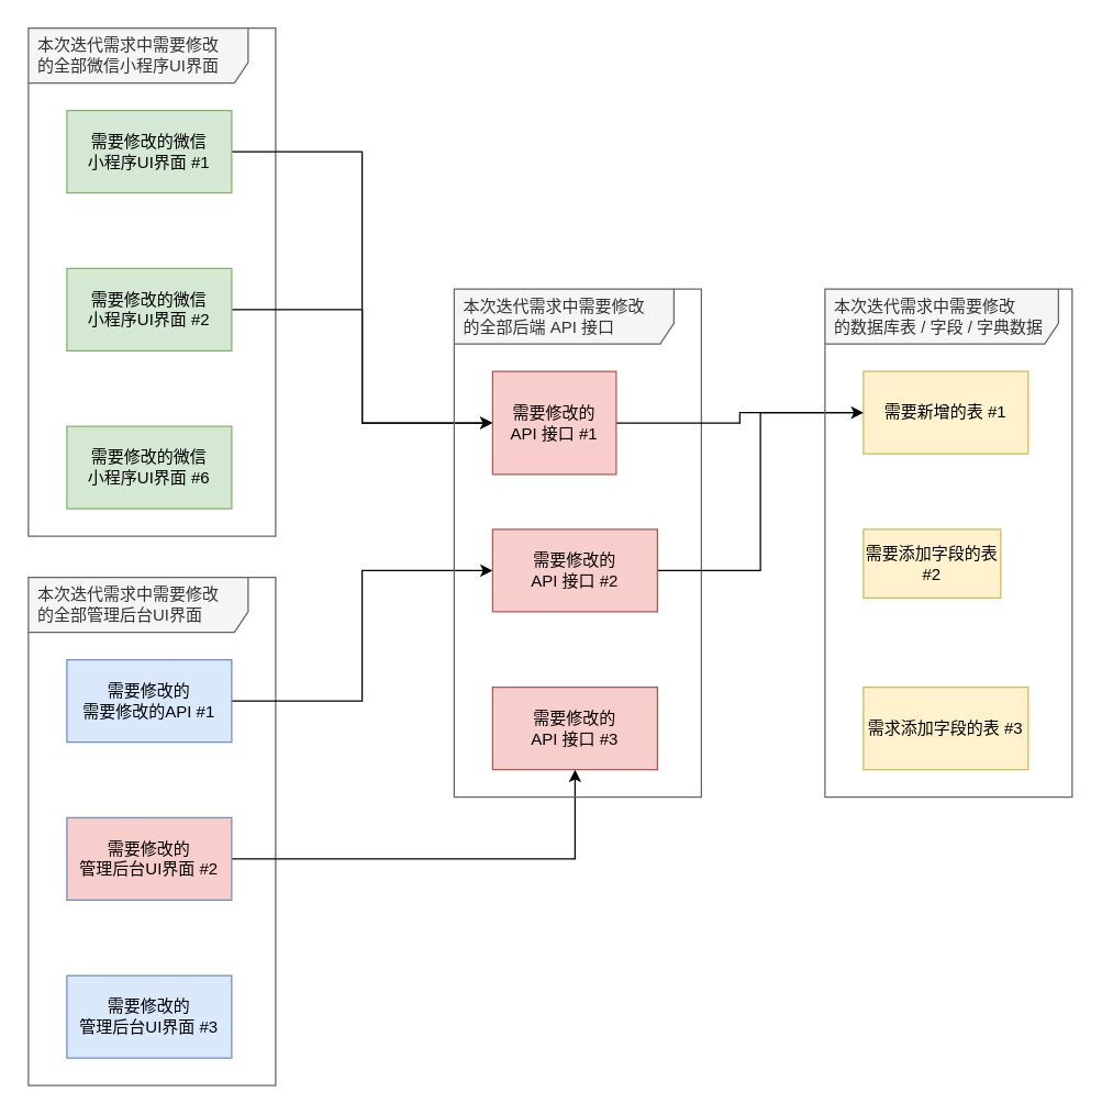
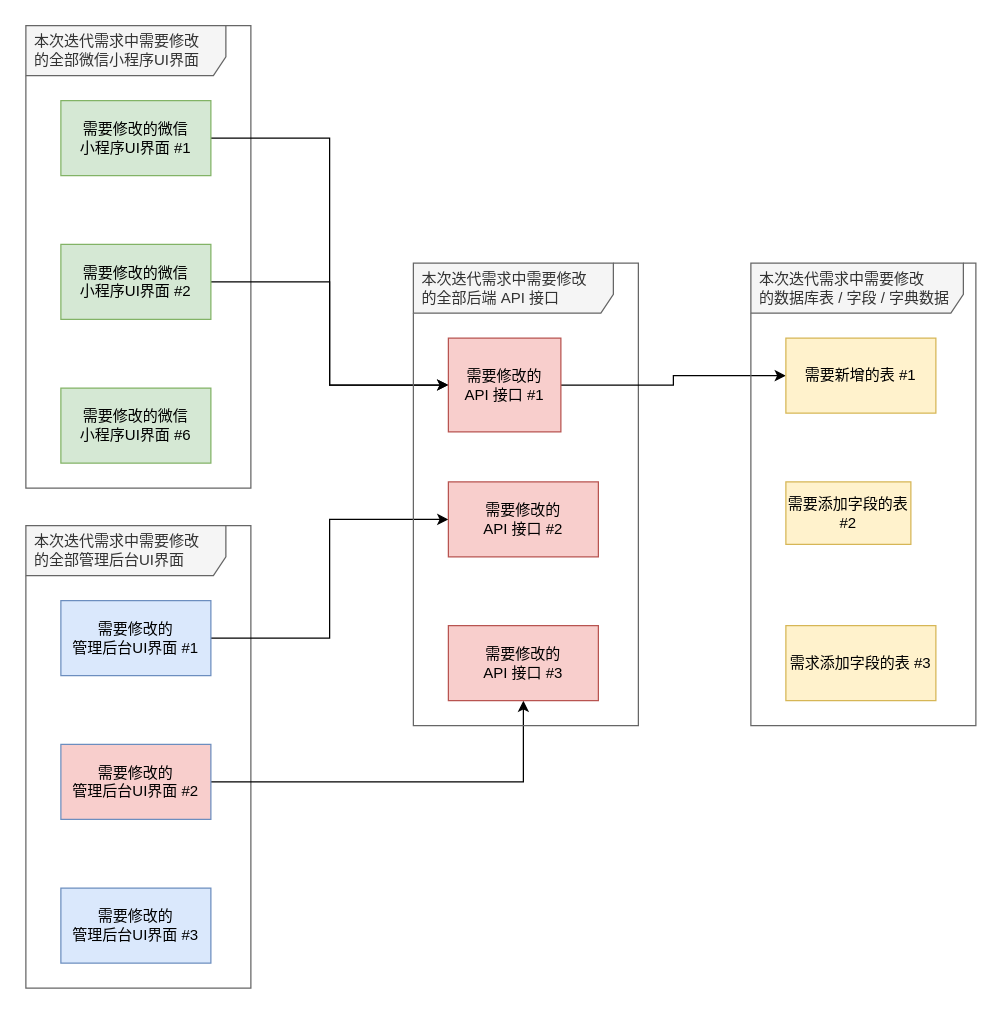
  <mxCell id="0" />
  <mxCell id="1" parent="0" />
  <mxCell id="2" value="本次迭代需求中需要修改&lt;br&gt;的全部微信&lt;span style=&quot;text-align: center;&quot;&gt;小程序UI界面&lt;/span&gt;" style="shape=umlFrame;whiteSpace=wrap;html=1;width=160;height=40;boundedLbl=1;verticalAlign=middle;align=left;spacingLeft=5;fillColor=#f5f5f5;strokeColor=#666666;fontColor=#333333;" vertex="1" parent="1"><mxGeometry x="20" y="20" width="180" height="370" as="geometry" /></mxCell>
  <mxCell id="3" style="edgeStyle=orthogonalEdgeStyle;rounded=0;orthogonalLoop=1;jettySize=auto;html=1;exitX=1;exitY=0.5;exitDx=0;exitDy=0;entryX=0;entryY=0.5;entryDx=0;entryDy=0;" edge="1" parent="1" source="4" target="16"><mxGeometry relative="1" as="geometry" /></mxCell>
  <mxCell id="4" value="需要修改的微信&lt;br&gt;小程序UI界面 #1" style="rounded=0;whiteSpace=wrap;html=1;fillColor=#d5e8d4;strokeColor=#82b366;" vertex="1" parent="1"><mxGeometry x="48" y="80" width="120" height="60" as="geometry" /></mxCell>
  <mxCell id="5" style="edgeStyle=orthogonalEdgeStyle;rounded=0;orthogonalLoop=1;jettySize=auto;html=1;exitX=1;exitY=0.5;exitDx=0;exitDy=0;entryX=0;entryY=0.5;entryDx=0;entryDy=0;" edge="1" parent="1" source="6" target="16"><mxGeometry relative="1" as="geometry" /></mxCell>
  <mxCell id="6" value="需要修改的微信&lt;br&gt;小程序UI界面 #2" style="rounded=0;whiteSpace=wrap;html=1;fillColor=#d5e8d4;strokeColor=#82b366;" vertex="1" parent="1"><mxGeometry x="48" y="195" width="120" height="60" as="geometry" /></mxCell>
  <mxCell id="7" value="需要修改的微信&lt;br&gt;小程序UI界面 #6" style="rounded=0;whiteSpace=wrap;html=1;fillColor=#d5e8d4;strokeColor=#82b366;" vertex="1" parent="1"><mxGeometry x="48" y="310" width="120" height="60" as="geometry" /></mxCell>
  <mxCell id="8" value="本次迭代需求中需要修改&lt;br&gt;的全部管理后台&lt;span style=&quot;text-align: center;&quot;&gt;UI界面&lt;/span&gt;" style="shape=umlFrame;whiteSpace=wrap;html=1;width=160;height=40;boundedLbl=1;verticalAlign=middle;align=left;spacingLeft=5;fillColor=#f5f5f5;strokeColor=#666666;fontColor=#333333;" vertex="1" parent="1"><mxGeometry x="20" y="420" width="180" height="370" as="geometry" /></mxCell>
  <mxCell id="9" style="edgeStyle=orthogonalEdgeStyle;rounded=0;orthogonalLoop=1;jettySize=auto;html=1;exitX=1;exitY=0.5;exitDx=0;exitDy=0;entryX=0;entryY=0.5;entryDx=0;entryDy=0;" edge="1" parent="1" source="10" target="18"><mxGeometry relative="1" as="geometry" /></mxCell>
- <mxCell id="10" value="需要修改的&lt;br&gt;需要修改的API #1" style="rounded=0;whiteSpace=wrap;html=1;fillColor=#dae8fc;strokeColor=#6c8ebf;" vertex="1" parent="1"><mxGeometry x="48" y="480" width="120" height="60" as="geometry" /></mxCell>
+ <mxCell id="10" value="需要修改的&lt;br&gt;管理后台UI界面 #1" style="rounded=0;whiteSpace=wrap;html=1;fillColor=#dae8fc;strokeColor=#6c8ebf;" vertex="1" parent="1"><mxGeometry x="48" y="480" width="120" height="60" as="geometry" /></mxCell>
  <mxCell id="11" style="edgeStyle=orthogonalEdgeStyle;rounded=0;orthogonalLoop=1;jettySize=auto;html=1;exitX=1;exitY=0.5;exitDx=0;exitDy=0;" edge="1" parent="1" source="12" target="19"><mxGeometry relative="1" as="geometry" /></mxCell>
  <mxCell id="12" value="需要修改的&lt;br style=&quot;border-color: var(--border-color);&quot;&gt;管理后台UI界面 #2" style="rounded=0;whiteSpace=wrap;html=1;fillColor=#f8cecc;strokeColor=#6c8ebf;" vertex="1" parent="1"><mxGeometry x="48" y="595" width="120" height="60" as="geometry" /></mxCell>
  <mxCell id="13" value="需要修改的&lt;br style=&quot;border-color: var(--border-color);&quot;&gt;管理后台UI界面 #3" style="rounded=0;whiteSpace=wrap;html=1;fillColor=#dae8fc;strokeColor=#6c8ebf;" vertex="1" parent="1"><mxGeometry x="48" y="710" width="120" height="60" as="geometry" /></mxCell>
  <mxCell id="14" value="本次迭代需求中需要修改&lt;br&gt;的全部后端 API 接口" style="shape=umlFrame;whiteSpace=wrap;html=1;width=160;height=40;boundedLbl=1;verticalAlign=middle;align=left;spacingLeft=5;fillColor=#f5f5f5;strokeColor=#666666;fontColor=#333333;" vertex="1" parent="1"><mxGeometry x="330" y="210" width="180" height="370" as="geometry" /></mxCell>
- <mxCell id="15" style="edgeStyle=orthogonalEdgeStyle;rounded=0;orthogonalLoop=1;jettySize=auto;html=1;exitX=1;exitY=0.5;exitDx=0;exitDy=0;entryX=0;entryY=0.5;entryDx=0;entryDy=0;endArrow=none;" edge="1" parent="1" source="16" target="21"><mxGeometry relative="1" as="geometry" /></mxCell>
+ <mxCell id="15" style="edgeStyle=orthogonalEdgeStyle;rounded=0;orthogonalLoop=1;jettySize=auto;html=1;exitX=1;exitY=0.5;exitDx=0;exitDy=0;entryX=0;entryY=0.5;entryDx=0;entryDy=0;" edge="1" parent="1" source="16" target="21"><mxGeometry relative="1" as="geometry" /></mxCell>
  <mxCell id="16" value="需要修改的&lt;br&gt;API 接口&amp;nbsp;#1" style="rounded=0;whiteSpace=wrap;html=1;fillColor=#f8cecc;strokeColor=#b85450;" vertex="1" parent="1"><mxGeometry x="358" y="270" width="90" height="75" as="geometry" /></mxCell>
- <mxCell id="17" style="edgeStyle=orthogonalEdgeStyle;rounded=0;orthogonalLoop=1;jettySize=auto;html=1;exitX=1;exitY=0.5;exitDx=0;exitDy=0;entryX=0;entryY=0.5;entryDx=0;entryDy=0;" edge="1" parent="1" source="18" target="21"><mxGeometry relative="1" as="geometry" /></mxCell>
  <mxCell id="18" value="需要修改的&lt;br style=&quot;border-color: var(--border-color);&quot;&gt;API 接口&amp;nbsp;#2" style="rounded=0;whiteSpace=wrap;html=1;fillColor=#f8cecc;strokeColor=#b85450;" vertex="1" parent="1"><mxGeometry x="358" y="385" width="120" height="60" as="geometry" /></mxCell>
  <mxCell id="19" value="需要修改的&lt;br style=&quot;border-color: var(--border-color);&quot;&gt;API 接口&amp;nbsp;#3" style="rounded=0;whiteSpace=wrap;html=1;fillColor=#f8cecc;strokeColor=#b85450;" vertex="1" parent="1"><mxGeometry x="358" y="500" width="120" height="60" as="geometry" /></mxCell>
  <mxCell id="20" value="本次迭代需求中需要修改&lt;br&gt;的数据库表 / 字段 / 字典数据" style="shape=umlFrame;whiteSpace=wrap;html=1;width=170;height=40;boundedLbl=1;verticalAlign=middle;align=left;spacingLeft=5;fillColor=#f5f5f5;strokeColor=#666666;fontColor=#333333;" vertex="1" parent="1"><mxGeometry x="600" y="210" width="180" height="370" as="geometry" /></mxCell>
  <mxCell id="21" value="需要新增的表&amp;nbsp;#1" style="rounded=0;whiteSpace=wrap;html=1;fillColor=#fff2cc;strokeColor=#d6b656;" vertex="1" parent="1"><mxGeometry x="628" y="270" width="120" height="60" as="geometry" /></mxCell>
  <mxCell id="22" value="需要添加字段的表 #2" style="rounded=0;whiteSpace=wrap;html=1;fillColor=#fff2cc;strokeColor=#d6b656;" vertex="1" parent="1"><mxGeometry x="628" y="385" width="100" height="50" as="geometry" /></mxCell>
  <mxCell id="23" value="需求添加字段的表 #3" style="rounded=0;whiteSpace=wrap;html=1;fillColor=#fff2cc;strokeColor=#d6b656;" vertex="1" parent="1"><mxGeometry x="628" y="500" width="120" height="60" as="geometry" /></mxCell>
